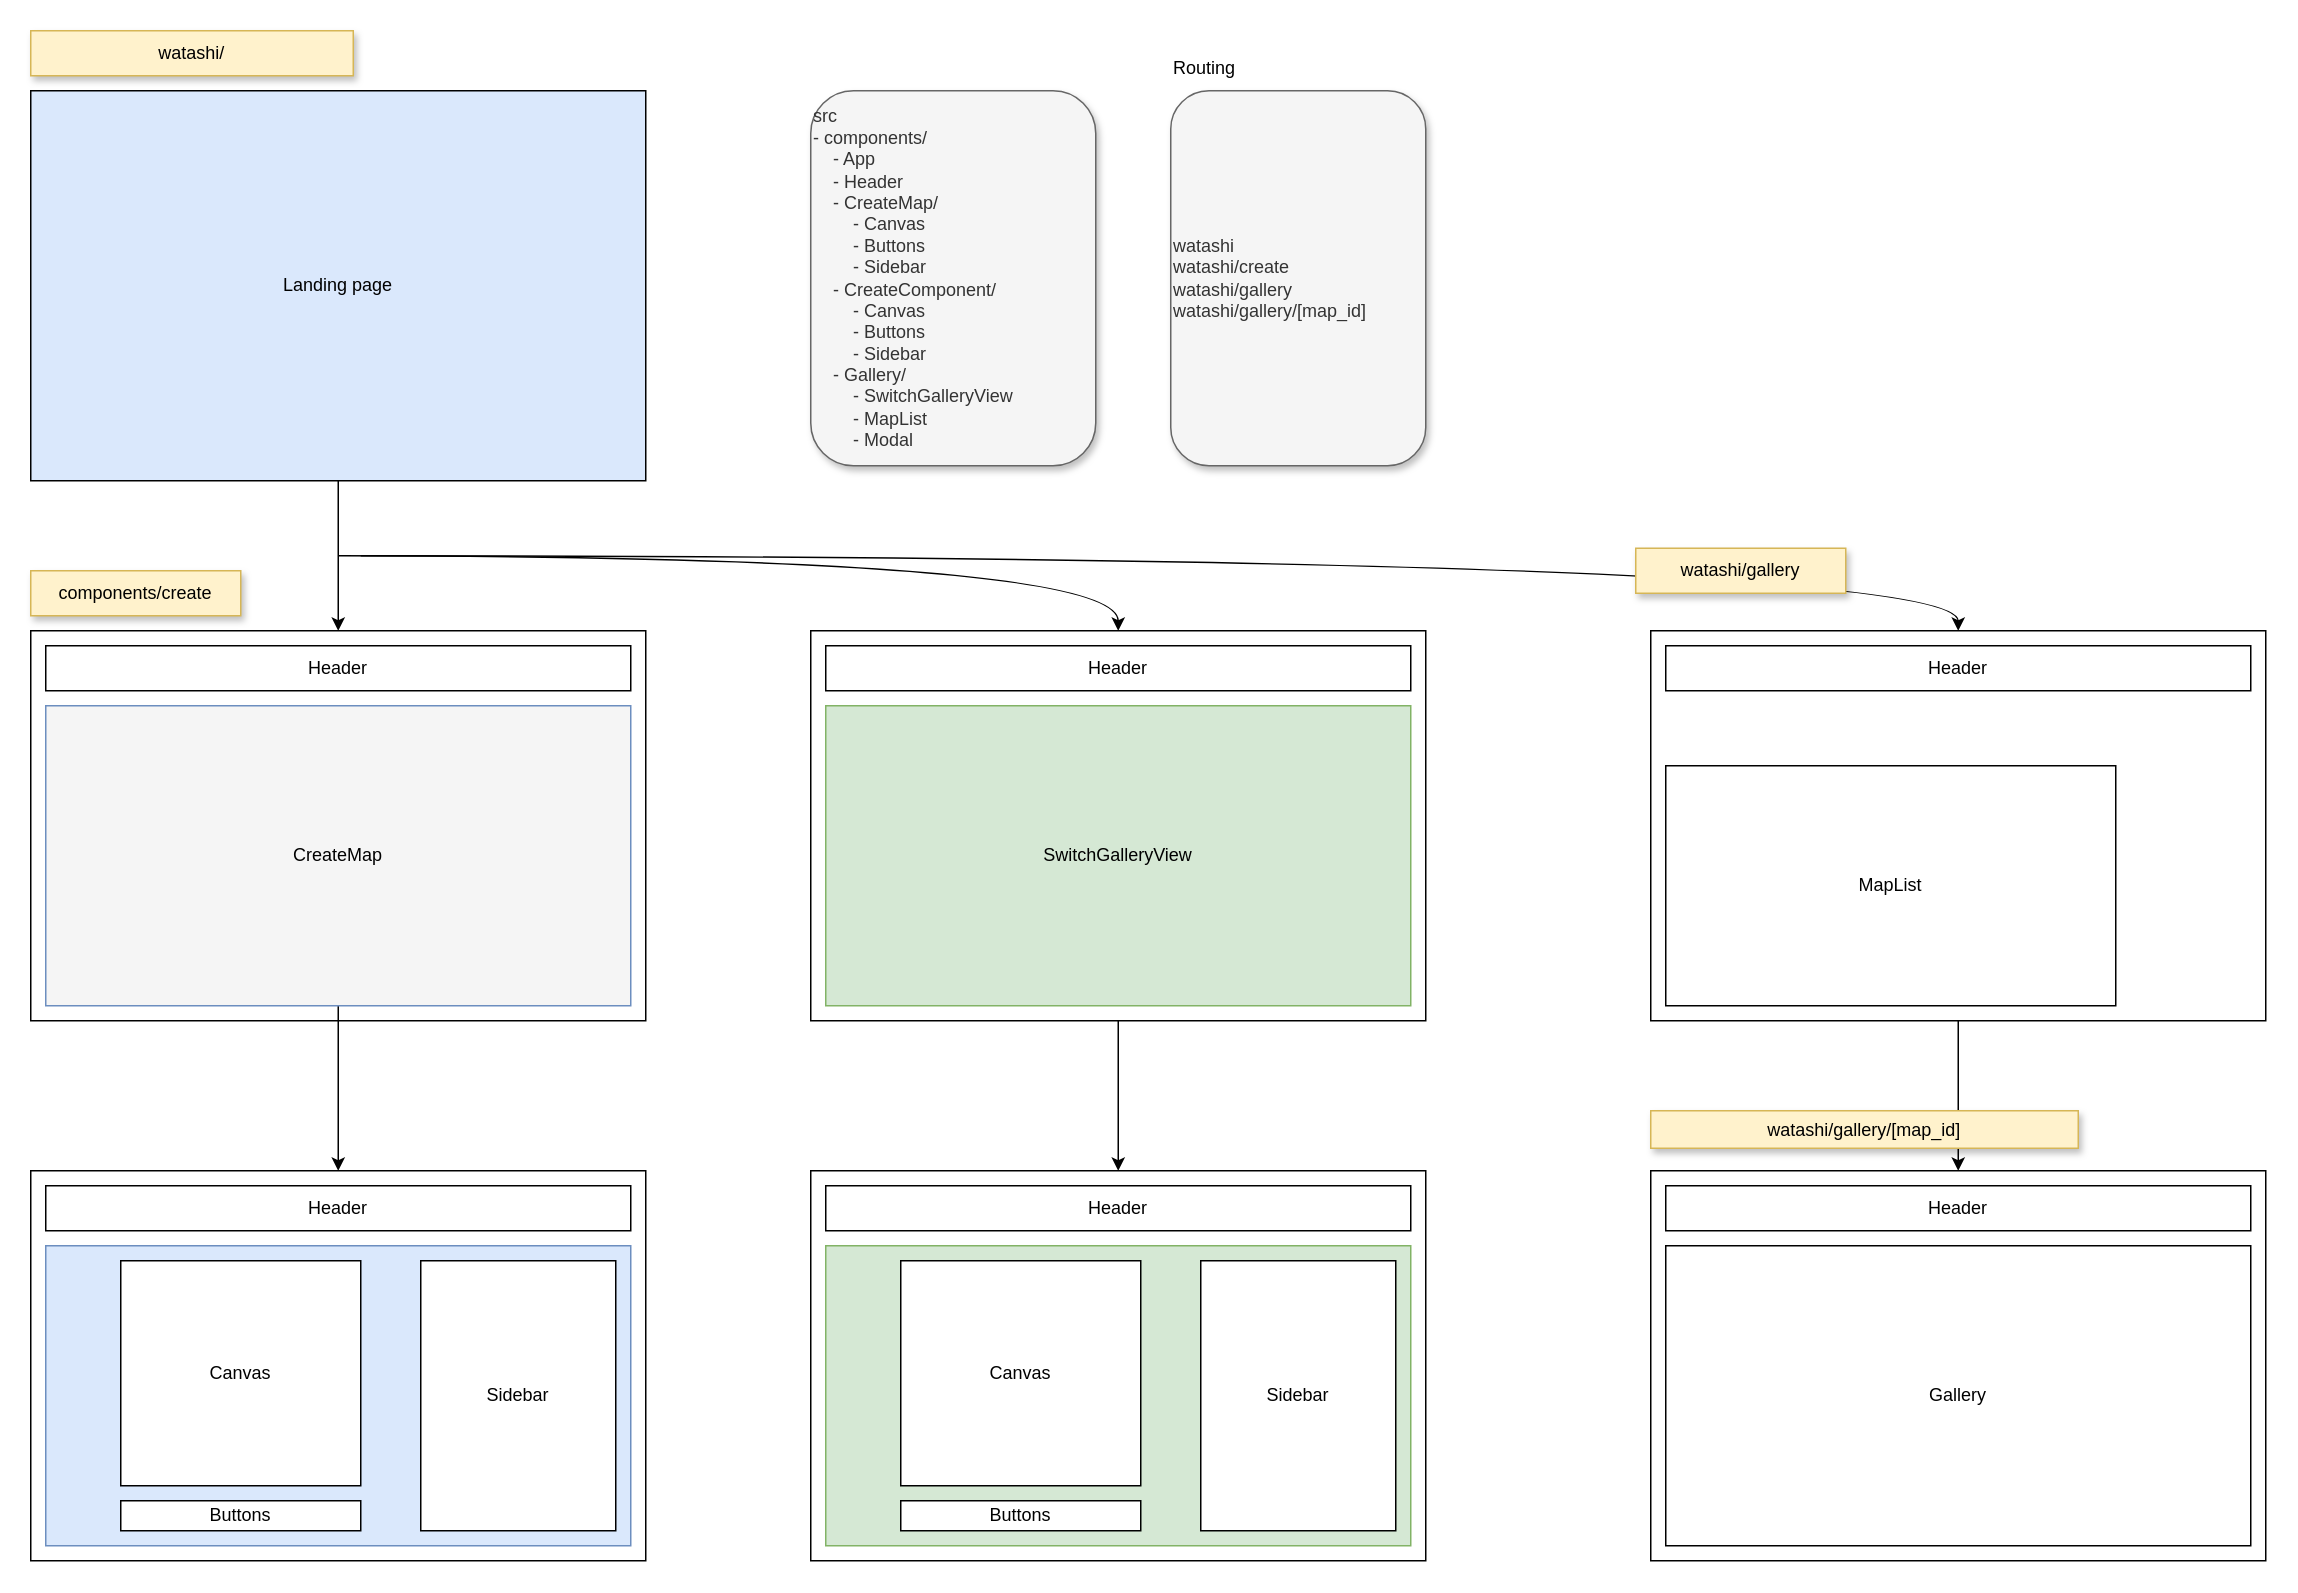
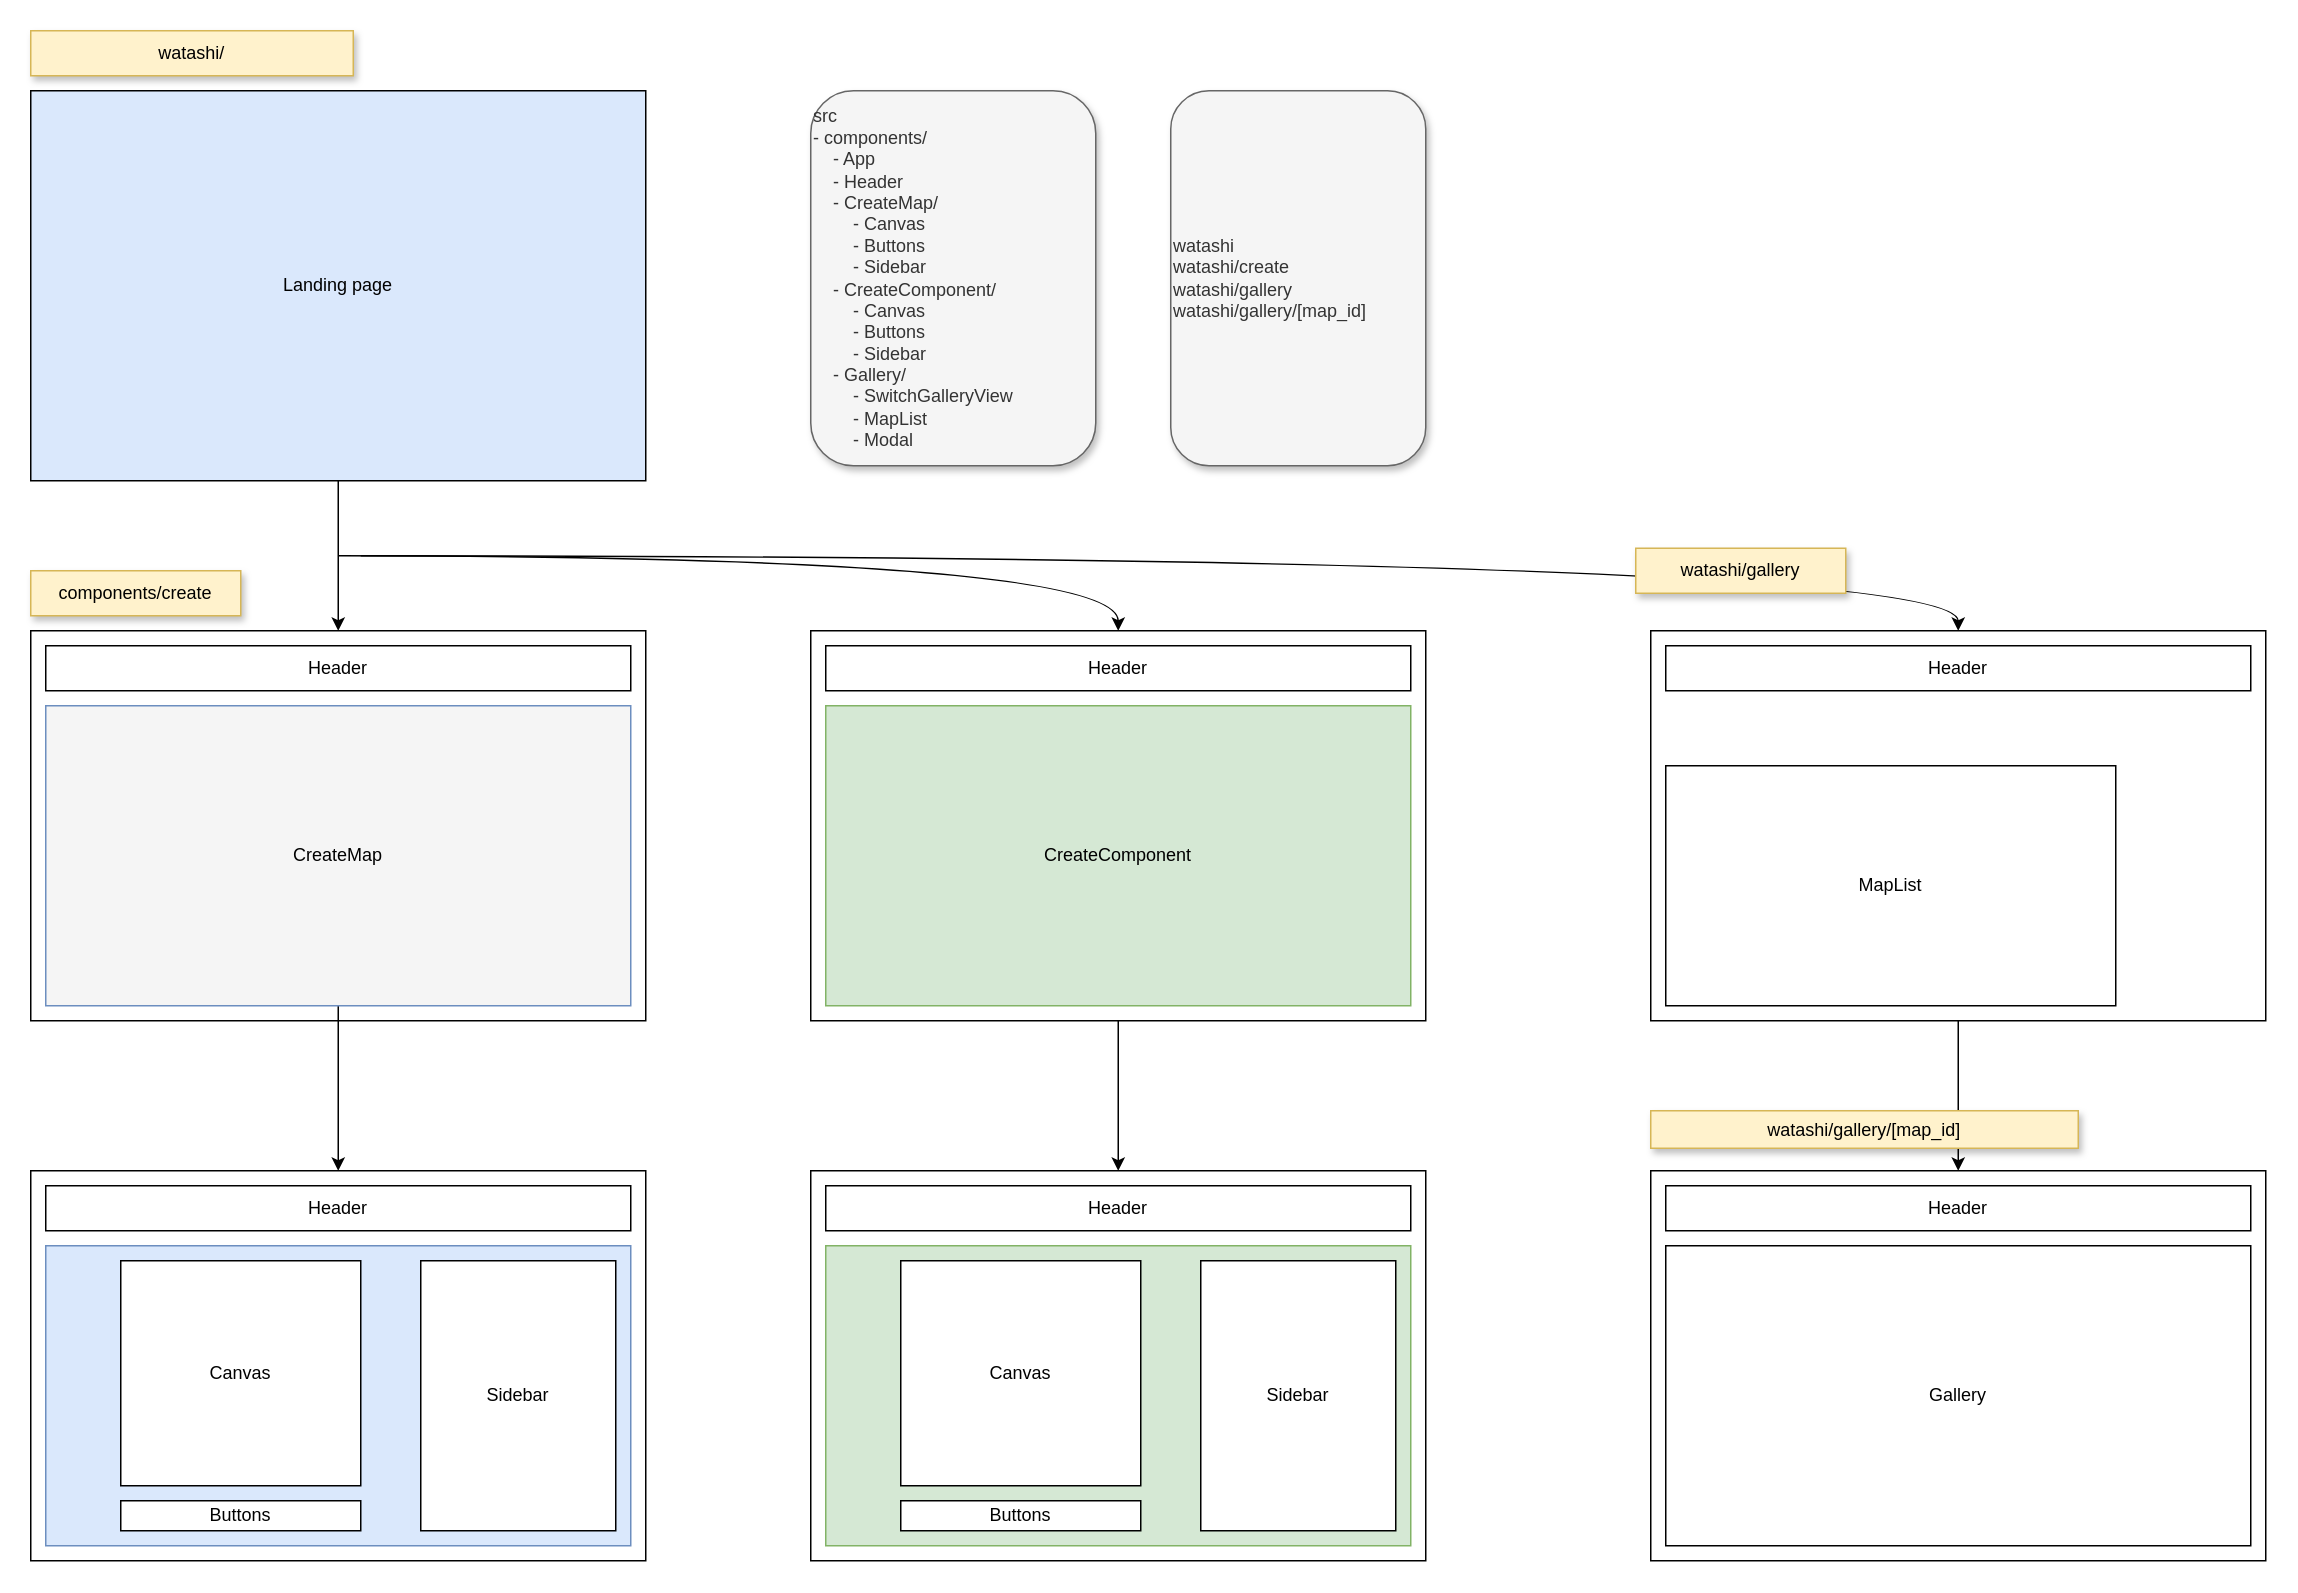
  <mxCell id="0" />
  <mxCell id="1" parent="0" />
  <mxCell id="2" style="edgeStyle=orthogonalEdgeStyle;rounded=0;orthogonalLoop=1;jettySize=auto;html=1;entryX=0.5;entryY=0;entryDx=0;entryDy=0;curved=1;" edge="1" parent="1" target="9"><mxGeometry relative="1" as="geometry"><mxPoint x="225" y="370" as="sourcePoint" /></mxGeometry></mxCell>
  <mxCell id="3" style="edgeStyle=orthogonalEdgeStyle;rounded=0;orthogonalLoop=1;jettySize=auto;html=1;entryX=0.5;entryY=0;entryDx=0;entryDy=0;curved=1;" edge="1" parent="1" source="5" target="6"><mxGeometry relative="1" as="geometry" /></mxCell>
  <mxCell id="4" style="edgeStyle=orthogonalEdgeStyle;curved=1;rounded=0;orthogonalLoop=1;jettySize=auto;html=1;entryX=0.5;entryY=0;entryDx=0;entryDy=0;" edge="1" parent="1" target="27"><mxGeometry relative="1" as="geometry"><mxPoint x="240" y="370" as="sourcePoint" /></mxGeometry></mxCell>
  <mxCell id="5" value="Landing page" style="rounded=0;whiteSpace=wrap;html=1;fillColor=#dae8fc;" vertex="1" parent="1"><mxGeometry x="20" y="60" width="410" height="260" as="geometry" /></mxCell>
  <mxCell id="6" value="" style="rounded=0;whiteSpace=wrap;html=1;" vertex="1" parent="1"><mxGeometry x="20" y="420" width="410" height="260" as="geometry" /></mxCell>
  <mxCell id="7" value="Header" style="rounded=0;whiteSpace=wrap;html=1;" vertex="1" parent="1"><mxGeometry x="30" y="430" width="390" height="30" as="geometry" /></mxCell>
  <mxCell id="8" style="edgeStyle=orthogonalEdgeStyle;curved=1;rounded=0;orthogonalLoop=1;jettySize=auto;html=1;entryX=0.5;entryY=0;entryDx=0;entryDy=0;" edge="1" parent="1" source="9" target="20"><mxGeometry relative="1" as="geometry" /></mxCell>
  <mxCell id="9" value="" style="rounded=0;whiteSpace=wrap;html=1;" vertex="1" parent="1"><mxGeometry x="540" y="420" width="410" height="260" as="geometry" /></mxCell>
  <mxCell id="10" value="" style="edgeStyle=orthogonalEdgeStyle;curved=1;rounded=0;orthogonalLoop=1;jettySize=auto;html=1;" edge="1" parent="1" source="11" target="14"><mxGeometry relative="1" as="geometry" /></mxCell>
  <mxCell id="11" value="CreateMap" style="rounded=0;whiteSpace=wrap;html=1;fillColor=#f5f5f5;strokeColor=#6c8ebf;" vertex="1" parent="1"><mxGeometry x="30" y="470" width="390" height="200" as="geometry" /></mxCell>
- <mxCell id="12" value="SwitchGalleryView" style="rounded=0;whiteSpace=wrap;html=1;fillColor=#d5e8d4;strokeColor=#82b366;" vertex="1" parent="1"><mxGeometry x="550" y="470" width="390" height="200" as="geometry" /></mxCell>
+ <mxCell id="12" value="CreateComponent" style="rounded=0;whiteSpace=wrap;html=1;fillColor=#d5e8d4;strokeColor=#82b366;" vertex="1" parent="1"><mxGeometry x="550" y="470" width="390" height="200" as="geometry" /></mxCell>
  <mxCell id="13" value="Header" style="rounded=0;whiteSpace=wrap;html=1;" vertex="1" parent="1"><mxGeometry x="550" y="430" width="390" height="30" as="geometry" /></mxCell>
  <mxCell id="14" value="" style="rounded=0;whiteSpace=wrap;html=1;" vertex="1" parent="1"><mxGeometry x="20" y="780" width="410" height="260" as="geometry" /></mxCell>
  <mxCell id="15" value="Header" style="rounded=0;whiteSpace=wrap;html=1;" vertex="1" parent="1"><mxGeometry x="30" y="790" width="390" height="30" as="geometry" /></mxCell>
  <mxCell id="16" value="" style="rounded=0;whiteSpace=wrap;html=1;fillColor=#dae8fc;strokeColor=#6c8ebf;" vertex="1" parent="1"><mxGeometry x="30" y="830" width="390" height="200" as="geometry" /></mxCell>
  <mxCell id="17" value="Canvas" style="rounded=0;whiteSpace=wrap;html=1;" vertex="1" parent="1"><mxGeometry x="80" y="840" width="160" height="150" as="geometry" /></mxCell>
  <mxCell id="18" value="Sidebar" style="rounded=0;whiteSpace=wrap;html=1;" vertex="1" parent="1"><mxGeometry x="280" y="840" width="130" height="180" as="geometry" /></mxCell>
  <mxCell id="19" value="Buttons" style="rounded=0;whiteSpace=wrap;html=1;" vertex="1" parent="1"><mxGeometry x="80" y="1000" width="160" height="20" as="geometry" /></mxCell>
  <mxCell id="20" value="" style="rounded=0;whiteSpace=wrap;html=1;" vertex="1" parent="1"><mxGeometry x="540" y="780" width="410" height="260" as="geometry" /></mxCell>
  <mxCell id="21" value="Header" style="rounded=0;whiteSpace=wrap;html=1;" vertex="1" parent="1"><mxGeometry x="550" y="790" width="390" height="30" as="geometry" /></mxCell>
  <mxCell id="22" value="" style="rounded=0;whiteSpace=wrap;html=1;fillColor=#d5e8d4;strokeColor=#82b366;" vertex="1" parent="1"><mxGeometry x="550" y="830" width="390" height="200" as="geometry" /></mxCell>
  <mxCell id="23" value="Canvas" style="rounded=0;whiteSpace=wrap;html=1;" vertex="1" parent="1"><mxGeometry x="600" y="840" width="160" height="150" as="geometry" /></mxCell>
  <mxCell id="24" value="Sidebar" style="rounded=0;whiteSpace=wrap;html=1;" vertex="1" parent="1"><mxGeometry x="800" y="840" width="130" height="180" as="geometry" /></mxCell>
  <mxCell id="25" value="Buttons" style="rounded=0;whiteSpace=wrap;html=1;" vertex="1" parent="1"><mxGeometry x="600" y="1000" width="160" height="20" as="geometry" /></mxCell>
  <mxCell id="26" style="edgeStyle=orthogonalEdgeStyle;curved=1;rounded=0;orthogonalLoop=1;jettySize=auto;html=1;entryX=0.5;entryY=0;entryDx=0;entryDy=0;" edge="1" parent="1" source="27" target="35"><mxGeometry relative="1" as="geometry" /></mxCell>
  <mxCell id="27" value="" style="rounded=0;whiteSpace=wrap;html=1;" vertex="1" parent="1"><mxGeometry x="1100" y="420" width="410" height="260" as="geometry" /></mxCell>
  <mxCell id="28" value="Header" style="rounded=0;whiteSpace=wrap;html=1;" vertex="1" parent="1"><mxGeometry x="1110" y="430" width="390" height="30" as="geometry" /></mxCell>
  <mxCell id="29" value="MapList" style="rounded=0;whiteSpace=wrap;html=1;" vertex="1" parent="1"><mxGeometry x="1110" y="510" width="300" height="160" as="geometry" /></mxCell>
  <mxCell id="30" value="src&lt;br&gt;- components/&lt;br&gt;&amp;nbsp; &amp;nbsp; - App&lt;br&gt;&amp;nbsp; &amp;nbsp; - Header&lt;br&gt;&amp;nbsp; &amp;nbsp; - CreateMap/&lt;br&gt;&amp;nbsp; &amp;nbsp; &amp;nbsp; &amp;nbsp; - Canvas&lt;br&gt;&amp;nbsp; &amp;nbsp; &amp;nbsp; &amp;nbsp; - Buttons&lt;br&gt;&amp;nbsp; &amp;nbsp; &amp;nbsp; &amp;nbsp; - Sidebar&lt;br&gt;&amp;nbsp; &amp;nbsp; - CreateComponent/&lt;br&gt;&amp;nbsp; &amp;nbsp; &amp;nbsp; &amp;nbsp; - Canvas&lt;br&gt;&amp;nbsp; &amp;nbsp; &amp;nbsp; &amp;nbsp; - Buttons&lt;br&gt;&amp;nbsp; &amp;nbsp; &amp;nbsp; &amp;nbsp; - Sidebar&lt;br&gt;&amp;nbsp; &amp;nbsp; - Gallery/&lt;br&gt;&amp;nbsp; &amp;nbsp; &amp;nbsp; &amp;nbsp; - SwitchGalleryView&lt;br&gt;&amp;nbsp; &amp;nbsp; &amp;nbsp; &amp;nbsp; - MapList&lt;br&gt;&amp;nbsp; &amp;nbsp; &amp;nbsp; &amp;nbsp; - Modal" style="rounded=1;whiteSpace=wrap;html=1;fillColor=#f5f5f5;fontColor=#333333;strokeColor=#666666;align=left;shadow=1;" vertex="1" parent="1"><mxGeometry x="540" y="60" width="190" height="250" as="geometry" /></mxCell>
  <mxCell id="31" value="watashi&lt;br&gt;watashi/create&lt;br&gt;watashi/gallery&lt;br&gt;watashi/gallery/[map_id]" style="rounded=1;whiteSpace=wrap;html=1;fillColor=#f5f5f5;fontColor=#333333;strokeColor=#666666;align=left;shadow=1;" vertex="1" parent="1"><mxGeometry x="780" y="60" width="170" height="250" as="geometry" /></mxCell>
  <mxCell id="32" value="watashi/" style="rounded=0;whiteSpace=wrap;html=1;shadow=1;fillColor=#fff2cc;strokeColor=#d6b656;" vertex="1" parent="1"><mxGeometry x="20" y="20" width="215" height="30" as="geometry" /></mxCell>
  <mxCell id="33" value="components/create" style="rounded=0;whiteSpace=wrap;html=1;shadow=1;fillColor=#fff2cc;strokeColor=#d6b656;" vertex="1" parent="1"><mxGeometry x="20" y="380" width="140" height="30" as="geometry" /></mxCell>
  <mxCell id="34" value="watashi/gallery" style="rounded=0;whiteSpace=wrap;html=1;shadow=1;fillColor=#fff2cc;strokeColor=#d6b656;" vertex="1" parent="1"><mxGeometry x="1090" y="365" width="140" height="30" as="geometry" /></mxCell>
  <mxCell id="35" value="" style="rounded=0;whiteSpace=wrap;html=1;" vertex="1" parent="1"><mxGeometry x="1100" y="780" width="410" height="260" as="geometry" /></mxCell>
  <mxCell id="36" value="watashi/gallery/[map_id]" style="rounded=0;whiteSpace=wrap;html=1;shadow=1;fillColor=#fff2cc;strokeColor=#d6b656;" vertex="1" parent="1"><mxGeometry x="1100" y="740" width="285" height="25" as="geometry" /></mxCell>
  <mxCell id="37" value="Gallery" style="rounded=0;whiteSpace=wrap;html=1;" vertex="1" parent="1"><mxGeometry x="1110" y="830" width="390" height="200" as="geometry" /></mxCell>
  <mxCell id="38" value="Header" style="rounded=0;whiteSpace=wrap;html=1;" vertex="1" parent="1"><mxGeometry x="1110" y="790" width="390" height="30" as="geometry" /></mxCell>
- <mxCell id="39" value="Routing" style="text;html=1;align=left;verticalAlign=middle;resizable=0;points=[];autosize=1;strokeColor=none;fillColor=none;" vertex="1" parent="1"><mxGeometry x="780" y="30" width="60" height="30" as="geometry" /></mxCell>
